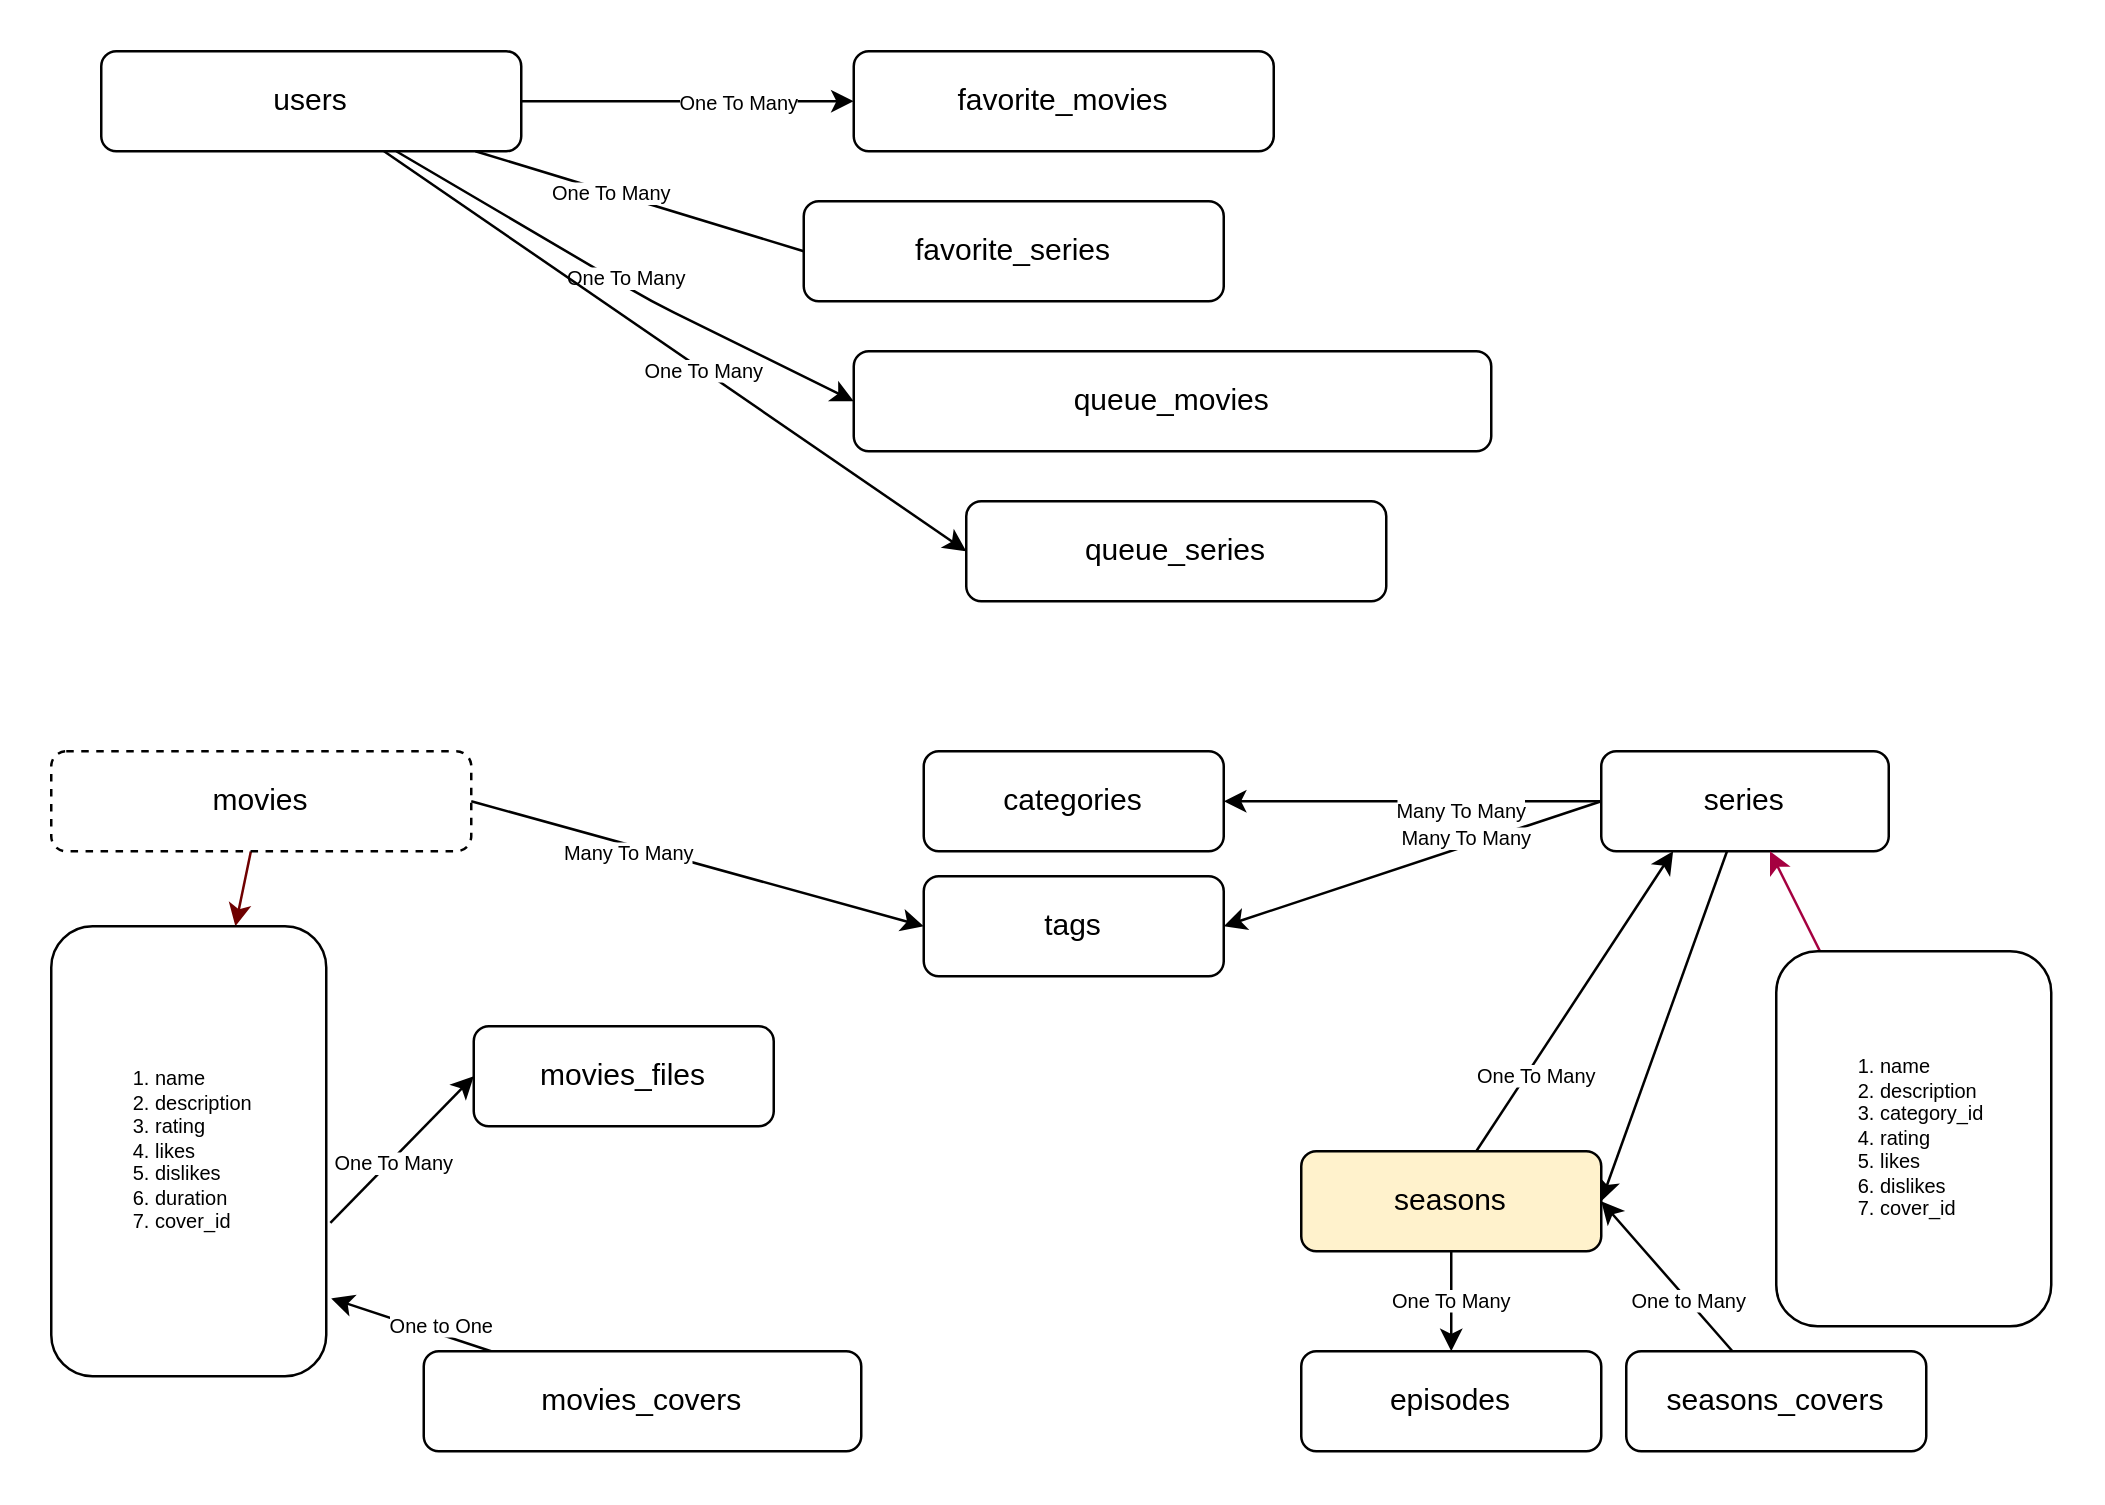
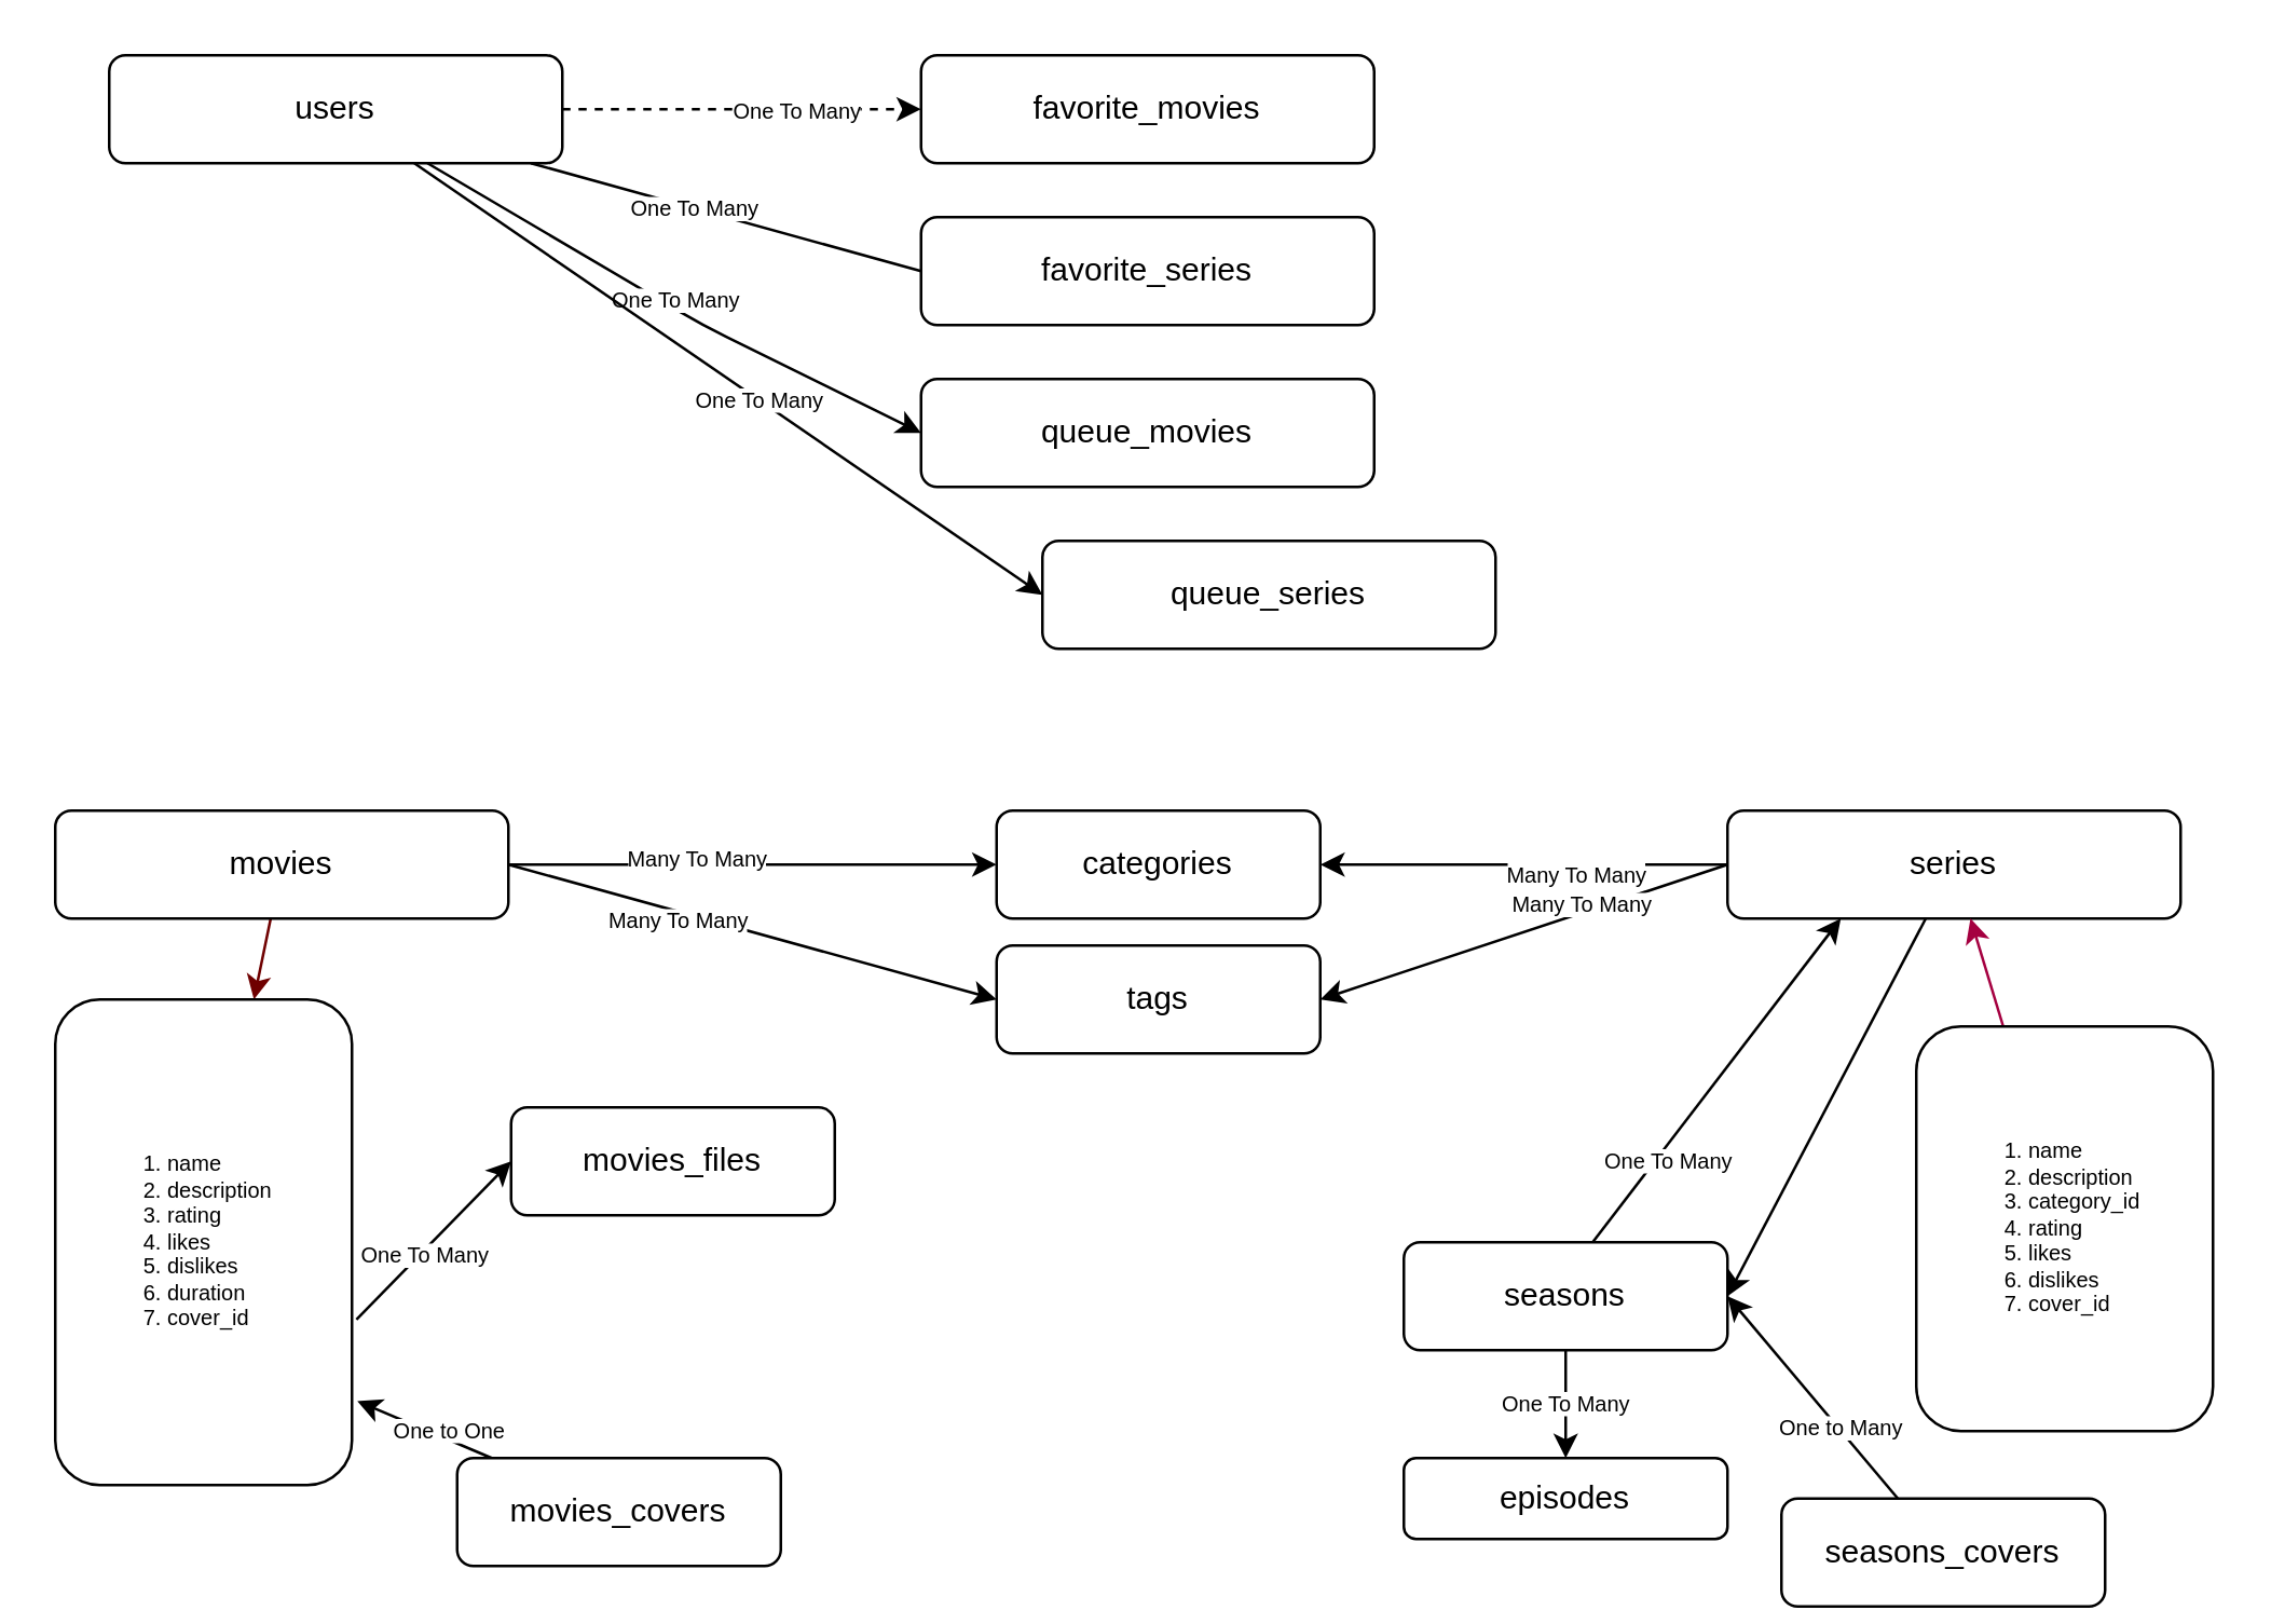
  <mxCell id="0" />
  <mxCell id="1" parent="0" />
  <mxCell id="2" value="" style="edgeStyle=none;html=1;fillColor=#a20025;strokeColor=#6F0000;" edge="1" parent="1" source="3" target="4"><mxGeometry relative="1" as="geometry" /></mxCell>
- <mxCell id="3" value="movies" style="rounded=1;whiteSpace=wrap;html=1;dashed=1;" vertex="1" parent="1"><mxGeometry x="20" y="300" width="168" height="40" as="geometry" /></mxCell>
+ <mxCell id="3" value="movies" style="rounded=1;whiteSpace=wrap;html=1;" vertex="1" parent="1"><mxGeometry x="20" y="300" width="168" height="40" as="geometry" /></mxCell>
  <mxCell id="4" value="&lt;ol style=&quot;font-size: 8px&quot;&gt;&lt;li&gt;name&lt;/li&gt;&lt;li&gt;description&lt;/li&gt;&lt;li&gt;&lt;span&gt;rating&lt;/span&gt;&lt;/li&gt;&lt;li&gt;likes&lt;/li&gt;&lt;li&gt;dislikes&lt;/li&gt;&lt;li&gt;duration&lt;/li&gt;&lt;li&gt;cover_id&lt;/li&gt;&lt;/ol&gt;" style="rounded=1;whiteSpace=wrap;html=1;align=left;" vertex="1" parent="1"><mxGeometry x="20" y="370" width="110" height="180" as="geometry" /></mxCell>
  <mxCell id="5" value="categories" style="rounded=1;whiteSpace=wrap;html=1;" vertex="1" parent="1"><mxGeometry x="369" y="300" width="120" height="40" as="geometry" /></mxCell>
  <mxCell id="6" value="tags" style="rounded=1;whiteSpace=wrap;html=1;" vertex="1" parent="1"><mxGeometry x="369" y="350" width="120" height="40" as="geometry" /></mxCell>
  <mxCell id="7" value="movies_files" style="rounded=1;whiteSpace=wrap;html=1;" vertex="1" parent="1"><mxGeometry x="189" y="410" width="120" height="40" as="geometry" /></mxCell>
  <mxCell id="8" style="edgeStyle=none;html=1;entryX=1.018;entryY=0.827;entryDx=0;entryDy=0;entryPerimeter=0;fontSize=8;" edge="1" parent="1" source="10" target="4"><mxGeometry relative="1" as="geometry" /></mxCell>
  <mxCell id="9" value="One to One" style="edgeLabel;html=1;align=center;verticalAlign=middle;resizable=0;points=[];fontSize=8;" vertex="1" connectable="0" parent="8"><mxGeometry x="-0.303" y="-3" relative="1" as="geometry"><mxPoint as="offset" /></mxGeometry></mxCell>
- <mxCell id="10" value="movies_covers" style="rounded=1;whiteSpace=wrap;html=1;" vertex="1" parent="1"><mxGeometry x="169" y="540" width="175" height="40" as="geometry" /></mxCell>
+ <mxCell id="10" value="movies_covers" style="rounded=1;whiteSpace=wrap;html=1;" vertex="1" parent="1"><mxGeometry x="169" y="540" width="120" height="40" as="geometry" /></mxCell>
+ <mxCell id="11" value="" style="endArrow=classic;html=1;fontSize=8;entryX=0;entryY=0.5;entryDx=0;entryDy=0;exitX=1;exitY=0.5;exitDx=0;exitDy=0;" edge="1" parent="1" source="3" target="5"><mxGeometry width="50" height="50" relative="1" as="geometry"><mxPoint x="169" y="400" as="sourcePoint" /><mxPoint x="299" y="320" as="targetPoint" /></mxGeometry></mxCell>
+ <mxCell id="12" value="Many To Many" style="edgeLabel;html=1;align=center;verticalAlign=middle;resizable=0;points=[];fontSize=8;" vertex="1" connectable="0" parent="11"><mxGeometry x="-0.24" y="3" relative="1" as="geometry"><mxPoint as="offset" /></mxGeometry></mxCell>
  <mxCell id="13" value="" style="endArrow=classic;html=1;fontSize=8;exitX=1;exitY=0.5;exitDx=0;exitDy=0;entryX=0;entryY=0.5;entryDx=0;entryDy=0;" edge="1" parent="1" source="3" target="6"><mxGeometry width="50" height="50" relative="1" as="geometry"><mxPoint x="159" y="420" as="sourcePoint" /><mxPoint x="299" y="370" as="targetPoint" /></mxGeometry></mxCell>
  <mxCell id="14" value="Many To Many" style="edgeLabel;html=1;align=center;verticalAlign=middle;resizable=0;points=[];fontSize=8;" vertex="1" connectable="0" parent="13"><mxGeometry x="-0.295" y="-3" relative="1" as="geometry"><mxPoint as="offset" /></mxGeometry></mxCell>
  <mxCell id="15" value="" style="endArrow=classic;html=1;fontSize=8;exitX=1.015;exitY=0.659;exitDx=0;exitDy=0;exitPerimeter=0;entryX=0;entryY=0.5;entryDx=0;entryDy=0;" edge="1" parent="1" source="4" target="7"><mxGeometry width="50" height="50" relative="1" as="geometry"><mxPoint x="159" y="420" as="sourcePoint" /><mxPoint x="209" y="370" as="targetPoint" /></mxGeometry></mxCell>
  <mxCell id="16" value="One To Many" style="edgeLabel;html=1;align=center;verticalAlign=middle;resizable=0;points=[];fontSize=8;" vertex="1" connectable="0" parent="15"><mxGeometry x="-0.154" y="-1" relative="1" as="geometry"><mxPoint as="offset" /></mxGeometry></mxCell>
  <mxCell id="17" style="edgeStyle=none;html=1;entryX=1;entryY=0.5;entryDx=0;entryDy=0;fontSize=8;" edge="1" parent="1" source="18" target="26"><mxGeometry relative="1" as="geometry" /></mxCell>
- <mxCell id="18" value="series" style="rounded=1;whiteSpace=wrap;html=1;" vertex="1" parent="1"><mxGeometry x="640" y="300" width="115" height="40" as="geometry" /></mxCell>
+ <mxCell id="18" value="series" style="rounded=1;whiteSpace=wrap;html=1;" vertex="1" parent="1"><mxGeometry x="640" y="300" width="168" height="40" as="geometry" /></mxCell>
  <mxCell id="19" value="" style="edgeStyle=none;html=1;fontSize=8;fillColor=#d80073;strokeColor=#A50040;" edge="1" parent="1" source="20" target="18"><mxGeometry relative="1" as="geometry" /></mxCell>
  <mxCell id="20" value="&lt;ol style=&quot;font-size: 8px&quot;&gt;&lt;li&gt;name&lt;/li&gt;&lt;li&gt;description&lt;/li&gt;&lt;li&gt;category_id&lt;/li&gt;&lt;li&gt;rating&lt;/li&gt;&lt;li&gt;&lt;span&gt;likes&lt;/span&gt;&lt;br&gt;&lt;/li&gt;&lt;li&gt;dislikes&lt;/li&gt;&lt;li&gt;&lt;span&gt;cover_id&lt;/span&gt;&lt;br&gt;&lt;/li&gt;&lt;/ol&gt;" style="rounded=1;whiteSpace=wrap;html=1;align=left;" vertex="1" parent="1"><mxGeometry x="710" y="380" width="110" height="150" as="geometry" /></mxCell>
  <mxCell id="21" value="" style="endArrow=classic;html=1;fontSize=8;entryX=1;entryY=0.5;entryDx=0;entryDy=0;exitX=0;exitY=0.5;exitDx=0;exitDy=0;" edge="1" parent="1" source="18" target="5"><mxGeometry width="50" height="50" relative="1" as="geometry"><mxPoint x="640" y="390" as="sourcePoint" /><mxPoint x="570" y="320" as="targetPoint" /></mxGeometry></mxCell>
  <mxCell id="22" value="Many To Many" style="edgeLabel;html=1;align=center;verticalAlign=middle;resizable=0;points=[];fontSize=8;" vertex="1" connectable="0" parent="21"><mxGeometry x="-0.24" y="3" relative="1" as="geometry"><mxPoint as="offset" /></mxGeometry></mxCell>
  <mxCell id="23" value="" style="endArrow=classic;html=1;fontSize=8;exitX=0;exitY=0.5;exitDx=0;exitDy=0;entryX=1;entryY=0.5;entryDx=0;entryDy=0;" edge="1" parent="1" source="18" target="6"><mxGeometry width="50" height="50" relative="1" as="geometry"><mxPoint x="319.56" y="441" as="sourcePoint" /><mxPoint x="570" y="370" as="targetPoint" /></mxGeometry></mxCell>
  <mxCell id="24" value="Many To Many" style="edgeLabel;html=1;align=center;verticalAlign=middle;resizable=0;points=[];fontSize=8;" vertex="1" connectable="0" parent="23"><mxGeometry x="-0.295" y="-3" relative="1" as="geometry"><mxPoint as="offset" /></mxGeometry></mxCell>
  <mxCell id="25" value="One To Many" style="edgeStyle=none;html=1;fontSize=8;" edge="1" parent="1" source="26" target="27"><mxGeometry relative="1" as="geometry" /></mxCell>
- <mxCell id="26" value="seasons" style="rounded=1;whiteSpace=wrap;html=1;fillColor=#fff2cc;" vertex="1" parent="1"><mxGeometry x="520" y="460" width="120" height="40" as="geometry" /></mxCell>
- <mxCell id="27" value="episodes" style="rounded=1;whiteSpace=wrap;html=1;" vertex="1" parent="1"><mxGeometry x="520" y="540" width="120" height="40" as="geometry" /></mxCell>
+ <mxCell id="26" value="seasons" style="rounded=1;whiteSpace=wrap;html=1;" vertex="1" parent="1"><mxGeometry x="520" y="460" width="120" height="40" as="geometry" /></mxCell>
+ <mxCell id="27" value="episodes" style="rounded=1;whiteSpace=wrap;html=1;" vertex="1" parent="1"><mxGeometry x="520" y="540" width="120" height="30" as="geometry" /></mxCell>
  <mxCell id="28" style="edgeStyle=none;html=1;entryX=1;entryY=0.5;entryDx=0;entryDy=0;fontSize=8;" edge="1" parent="1" source="30" target="26"><mxGeometry relative="1" as="geometry" /></mxCell>
  <mxCell id="29" value="One to Many" style="edgeLabel;html=1;align=center;verticalAlign=middle;resizable=0;points=[];fontSize=8;" vertex="1" connectable="0" parent="28"><mxGeometry x="-0.316" relative="1" as="geometry"><mxPoint as="offset" /></mxGeometry></mxCell>
- <mxCell id="30" value="seasons_covers" style="rounded=1;whiteSpace=wrap;html=1;" vertex="1" parent="1"><mxGeometry x="650" y="540" width="120" height="40" as="geometry" /></mxCell>
+ <mxCell id="30" value="seasons_covers" style="rounded=1;whiteSpace=wrap;html=1;" vertex="1" parent="1"><mxGeometry x="660" y="555" width="120" height="40" as="geometry" /></mxCell>
  <mxCell id="31" value="" style="endArrow=classic;html=1;fontSize=8;entryX=0.25;entryY=1;entryDx=0;entryDy=0;" edge="1" parent="1" target="18"><mxGeometry width="50" height="50" relative="1" as="geometry"><mxPoint x="590" y="460" as="sourcePoint" /><mxPoint x="640" y="420" as="targetPoint" /></mxGeometry></mxCell>
  <mxCell id="32" value="One To Many" style="edgeLabel;html=1;align=center;verticalAlign=middle;resizable=0;points=[];fontSize=8;" vertex="1" connectable="0" parent="31"><mxGeometry x="-0.461" y="-3" relative="1" as="geometry"><mxPoint as="offset" /></mxGeometry></mxCell>
- <mxCell id="33" style="edgeStyle=none;html=1;entryX=0;entryY=0.5;entryDx=0;entryDy=0;fontSize=8;" edge="1" parent="1" source="41" target="42"><mxGeometry relative="1" as="geometry" /></mxCell>
+ <mxCell id="33" style="edgeStyle=none;html=1;entryX=0;entryY=0.5;entryDx=0;entryDy=0;fontSize=8;dashed=1;" edge="1" parent="1" source="41" target="42"><mxGeometry relative="1" as="geometry" /></mxCell>
  <mxCell id="34" value="One To Many" style="edgeLabel;html=1;align=center;verticalAlign=middle;resizable=0;points=[];fontSize=8;" vertex="1" connectable="0" parent="33"><mxGeometry x="0.3" relative="1" as="geometry"><mxPoint as="offset" /></mxGeometry></mxCell>
  <mxCell id="35" style="edgeStyle=none;html=1;entryX=0;entryY=0.5;entryDx=0;entryDy=0;fontSize=8;endArrow=none;" edge="1" parent="1" source="41" target="43"><mxGeometry relative="1" as="geometry" /></mxCell>
  <mxCell id="36" value="One To Many" style="edgeLabel;html=1;align=center;verticalAlign=middle;resizable=0;points=[];fontSize=8;" vertex="1" connectable="0" parent="35"><mxGeometry x="-0.18" relative="1" as="geometry"><mxPoint as="offset" /></mxGeometry></mxCell>
  <mxCell id="37" style="edgeStyle=none;html=1;entryX=0;entryY=0.5;entryDx=0;entryDy=0;fontSize=8;" edge="1" parent="1" source="41" target="44"><mxGeometry relative="1" as="geometry"><Array as="points"><mxPoint x="260" y="120" /></Array></mxGeometry></mxCell>
  <mxCell id="38" value="One To Many" style="edgeLabel;html=1;align=center;verticalAlign=middle;resizable=0;points=[];fontSize=8;" vertex="1" connectable="0" parent="37"><mxGeometry x="-0.005" y="3" relative="1" as="geometry"><mxPoint as="offset" /></mxGeometry></mxCell>
  <mxCell id="39" style="edgeStyle=none;html=1;entryX=0;entryY=0.5;entryDx=0;entryDy=0;fontSize=8;" edge="1" parent="1" source="41" target="45"><mxGeometry relative="1" as="geometry" /></mxCell>
  <mxCell id="40" value="One To Many" style="edgeLabel;html=1;align=center;verticalAlign=middle;resizable=0;points=[];fontSize=8;" vertex="1" connectable="0" parent="39"><mxGeometry x="0.094" relative="1" as="geometry"><mxPoint as="offset" /></mxGeometry></mxCell>
  <mxCell id="41" value="users" style="rounded=1;whiteSpace=wrap;html=1;" vertex="1" parent="1"><mxGeometry x="40" y="20" width="168" height="40" as="geometry" /></mxCell>
  <mxCell id="42" value="favorite_movies" style="rounded=1;whiteSpace=wrap;html=1;" vertex="1" parent="1"><mxGeometry x="341" y="20" width="168" height="40" as="geometry" /></mxCell>
- <mxCell id="43" value="favorite_series" style="rounded=1;whiteSpace=wrap;html=1;" vertex="1" parent="1"><mxGeometry x="321" y="80" width="168" height="40" as="geometry" /></mxCell>
- <mxCell id="44" value="queue_movies" style="rounded=1;whiteSpace=wrap;html=1;" vertex="1" parent="1"><mxGeometry x="341" y="140" width="255" height="40" as="geometry" /></mxCell>
+ <mxCell id="43" value="favorite_series" style="rounded=1;whiteSpace=wrap;html=1;" vertex="1" parent="1"><mxGeometry x="341" y="80" width="168" height="40" as="geometry" /></mxCell>
+ <mxCell id="44" value="queue_movies" style="rounded=1;whiteSpace=wrap;html=1;" vertex="1" parent="1"><mxGeometry x="341" y="140" width="168" height="40" as="geometry" /></mxCell>
  <mxCell id="45" value="queue_series" style="rounded=1;whiteSpace=wrap;html=1;" vertex="1" parent="1"><mxGeometry x="386" y="200" width="168" height="40" as="geometry" /></mxCell>
